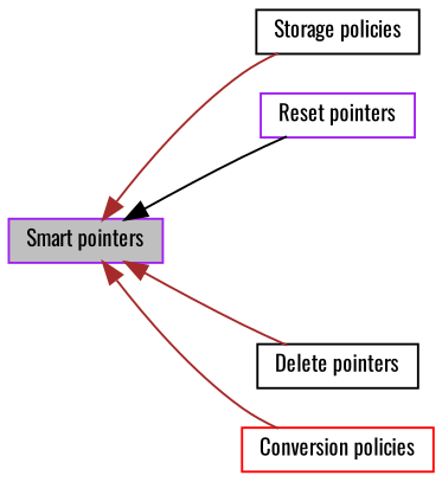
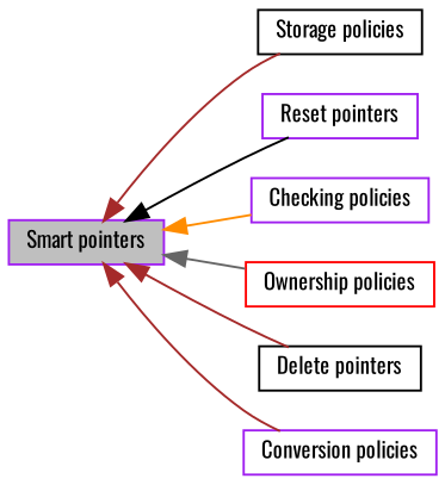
  digraph {
    fontname=Oswald
    rankdir=LR
    node [color=purple fontname=Oswald fontsize=10 shape=record]
    edge [color=brown dir=back fontname=Oswald fontsize=8 labelfontname="FreeSans.ttf" labelfontsize=8 shape=plaintext style=solid]
    n1 [color=black height=0.2 label="Storage policies" width=0.4]
    n2 [height=0.2 label="Reset pointers" width=0.4]
+   n3 [height=0.2 label="Checking policies" width=0.4]
    n4 [fillcolor=grey75 fontcolor=black height=0.2 label="Smart pointers" style=filled width=0.4]
+   n5 [color=red height=0.2 label="Ownership policies" width=0.4]
    n6 [color=black height=0.2 label="Delete pointers" width=0.4]
-   n7 [color=red height=0.2 label="Conversion policies" width=0.4]
+   n7 [height=0.2 label="Conversion policies" width=0.4]
    n4 -> n1
    n4 -> n2 [color=black]
+   n4 -> n3 [color=darkorange]
+   n4 -> n5 [color=gray40]
    n4 -> n6
    n4 -> n7
  }
